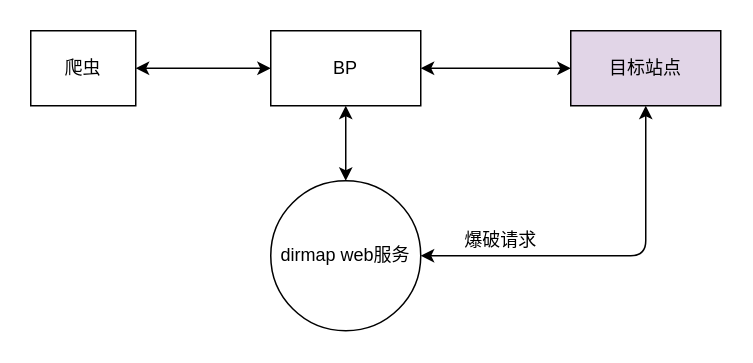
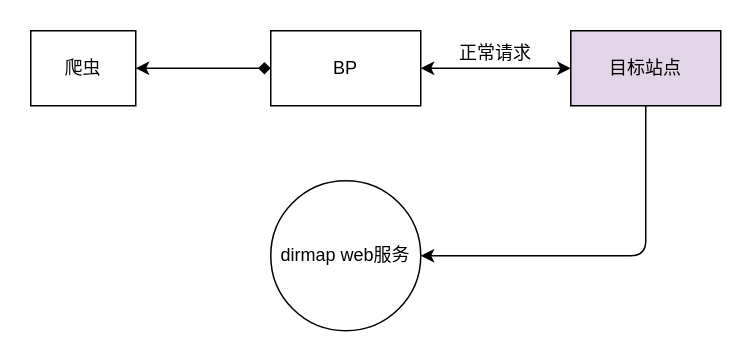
  <mxCell id="0" />
  <mxCell id="1" parent="0" />
  <mxCell id="2" value="爬虫" style="rounded=0;whiteSpace=wrap;html=1;" parent="1" vertex="1"><mxGeometry x="20" y="20" width="70" height="50" as="geometry" /></mxCell>
  <mxCell id="3" value="BP" style="rounded=0;whiteSpace=wrap;html=1;" parent="1" vertex="1"><mxGeometry x="180" y="20" width="100" height="50" as="geometry" /></mxCell>
  <mxCell id="4" value="目标站点" style="rounded=0;whiteSpace=wrap;html=1;fillColor=#e1d5e7;" parent="1" vertex="1"><mxGeometry x="380" y="20" width="100" height="50" as="geometry" /></mxCell>
  <mxCell id="5" value="dirmap web服务" style="ellipse;whiteSpace=wrap;html=1;aspect=fixed;" parent="1" vertex="1"><mxGeometry x="180" y="120" width="100" height="100" as="geometry" /></mxCell>
- <mxCell id="6" value="" style="endArrow=classic;startArrow=classic;html=1;exitX=1;exitY=0.5;exitDx=0;exitDy=0;entryX=0;entryY=0.5;entryDx=0;entryDy=0;" parent="1" source="2" target="3" edge="1"><mxGeometry width="50" height="50" relative="1" as="geometry"><mxPoint x="90" y="170" as="sourcePoint" /><mxPoint x="140" y="120" as="targetPoint" /></mxGeometry></mxCell>
+ <mxCell id="6" value="" style="endArrow=diamond;startArrow=classic;html=1;exitX=1;exitY=0.5;exitDx=0;exitDy=0;entryX=0;entryY=0.5;entryDx=0;entryDy=0;" parent="1" source="2" target="3" edge="1"><mxGeometry width="50" height="50" relative="1" as="geometry"><mxPoint x="90" y="170" as="sourcePoint" /><mxPoint x="140" y="120" as="targetPoint" /></mxGeometry></mxCell>
  <mxCell id="7" value="" style="endArrow=classic;startArrow=classic;html=1;exitX=1;exitY=0.5;exitDx=0;exitDy=0;entryX=0;entryY=0.5;entryDx=0;entryDy=0;" parent="1" source="3" target="4" edge="1"><mxGeometry width="50" height="50" relative="1" as="geometry"><mxPoint x="340" y="150" as="sourcePoint" /><mxPoint x="390" y="100" as="targetPoint" /></mxGeometry></mxCell>
- <mxCell id="8" value="" style="endArrow=classic;startArrow=classic;html=1;exitX=0.5;exitY=1;exitDx=0;exitDy=0;entryX=0.5;entryY=0;entryDx=0;entryDy=0;" parent="1" source="3" target="5" edge="1"><mxGeometry width="50" height="50" relative="1" as="geometry"><mxPoint x="340" y="170" as="sourcePoint" /><mxPoint x="390" y="120" as="targetPoint" /></mxGeometry></mxCell>
- <mxCell id="10" value="" style="endArrow=classic;startArrow=classic;html=1;entryX=0.5;entryY=1;entryDx=0;entryDy=0;exitX=1;exitY=0.5;exitDx=0;exitDy=0;" parent="1" source="5" target="4" edge="1"><mxGeometry width="50" height="50" relative="1" as="geometry"><mxPoint x="20" y="290" as="sourcePoint" /><mxPoint x="70" y="240" as="targetPoint" /><Array as="points"><mxPoint x="430" y="170" /></Array></mxGeometry></mxCell>
- <mxCell id="11" value="爆破请求" style="text;html=1;strokeColor=none;fillColor=none;align=center;verticalAlign=middle;whiteSpace=wrap;rounded=0;" parent="1" vertex="1"><mxGeometry x="295" y="150" width="77" height="20" as="geometry" /></mxCell>
+ <mxCell id="9" value="正常请求" style="text;html=1;strokeColor=none;fillColor=none;align=center;verticalAlign=middle;whiteSpace=wrap;rounded=0;" parent="1" vertex="1"><mxGeometry x="300" y="25" width="60" height="20" as="geometry" /></mxCell>
+ <mxCell id="10" value="" style="endArrow=none;startArrow=classic;html=1;entryX=0.5;entryY=1;entryDx=0;entryDy=0;exitX=1;exitY=0.5;exitDx=0;exitDy=0;" parent="1" source="5" target="4" edge="1"><mxGeometry width="50" height="50" relative="1" as="geometry"><mxPoint x="20" y="290" as="sourcePoint" /><mxPoint x="70" y="240" as="targetPoint" /><Array as="points"><mxPoint x="430" y="170" /></Array></mxGeometry></mxCell>
